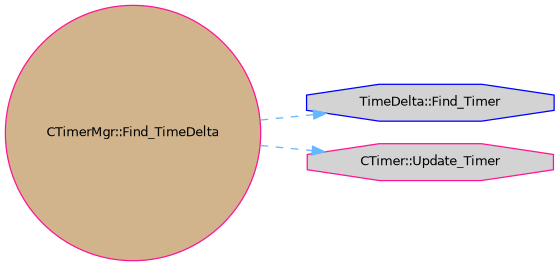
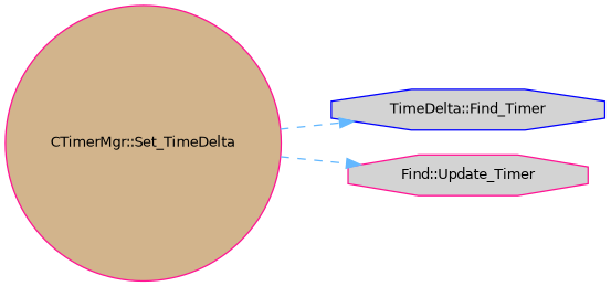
  digraph {
    rankdir=LR
    node [color=deeppink fillcolor=lightgrey fontname=Helvetica fontsize=10 shape=octagon style=filled]
    edge [color=steelblue1 fontname=Helvetica fontsize=10 labelfontname=Helvetica labelfontsize=10 style=dashed]
-   n1 [fillcolor=tan fontcolor=black height=0.2 label="CTimerMgr::Find_TimeDelta" shape=circle width=0.4]
+   n1 [fillcolor=tan fontcolor=black height=0.2 label="CTimerMgr::Set_TimeDelta" shape=circle width=0.4]
    n2 [color=blue height=0.2 label="TimeDelta::Find_Timer" width=0.4]
-   n3 [height=0.2 label="CTimer::Update_Timer" width=0.4]
+   n3 [height=0.2 label="Find::Update_Timer" width=0.4]
    n1 -> n2
    n1 -> n3
  }
